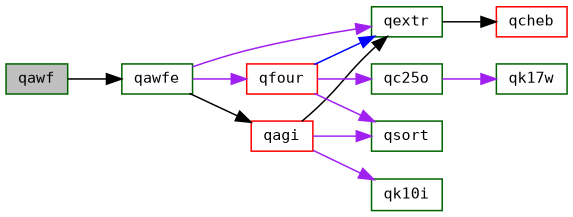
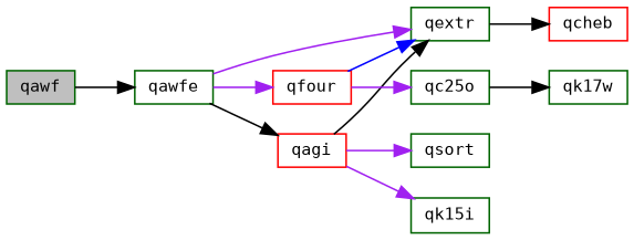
  digraph {
    fontname="DejaVu Sans Mono"
    rankdir=LR
    node [color=darkgreen fillcolor=white fontname="DejaVu Sans Mono" fontsize=10 shape=record style=filled]
    edge [color=purple fontname="DejaVu Sans Mono" fontsize=10 labelfontname=Helvetica labelfontsize=10 style=solid]
    n1 [fillcolor=grey75 fontcolor=black height=0.2 label=qawf width=0.4]
    n2 [height=0.2 label=qawfe width=0.4]
    n3 [color=red height=0.2 label=qagi width=0.4]
    n4 [height=0.2 label=qextr width=0.4]
    n5 [color=red height=0.2 label=qfour width=0.4]
-   n6 [height=0.2 label=qk10i width=0.4]
+   n6 [height=0.2 label=qk15i width=0.4]
    n7 [height=0.2 label=qsort width=0.4]
    n8 [color=red height=0.2 label=qcheb width=0.4]
    n9 [height=0.2 label=qc25o width=0.4]
    n10 [height=0.2 label=qk17w width=0.4]
    n1 -> n2 [color=black]
    n2 -> n3 [color=black]
    n2 -> n4
    n2 -> n5
    n3 -> n4 [color=black]
    n3 -> n6
    n3 -> n7
    n4 -> n8 [color=black]
    n5 -> n4 [color=blue]
-   n5 -> n7
    n5 -> n9
-   n9 -> n10
+   n9 -> n10 [color=black]
  }
